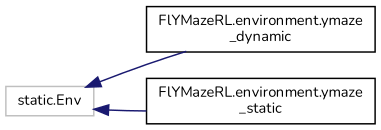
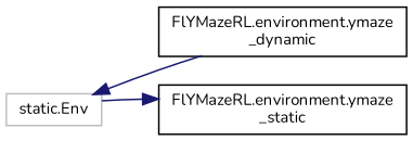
  digraph {
    fontname=Nunito
    rankdir=LR
    node [color=black fillcolor=white fontname=Nunito fontsize=10 shape=record style=filled]
    edge [color=midnightblue dir=back fontname=Nunito fontsize=10 labelfontname=Helvetica labelfontsize=10 style=solid]
    n1 [color=grey75 height=0.2 label="static.Env" width=0.4]
    n2 [height=0.2 label="FlYMazeRL.environment.ymaze\l_dynamic" width=0.4]
    n3 [height=0.2 label="FlYMazeRL.environment.ymaze\l_static" width=0.4]
    n1 -> n2
-   n1 -> n3
+   n3 -> n1
  }
